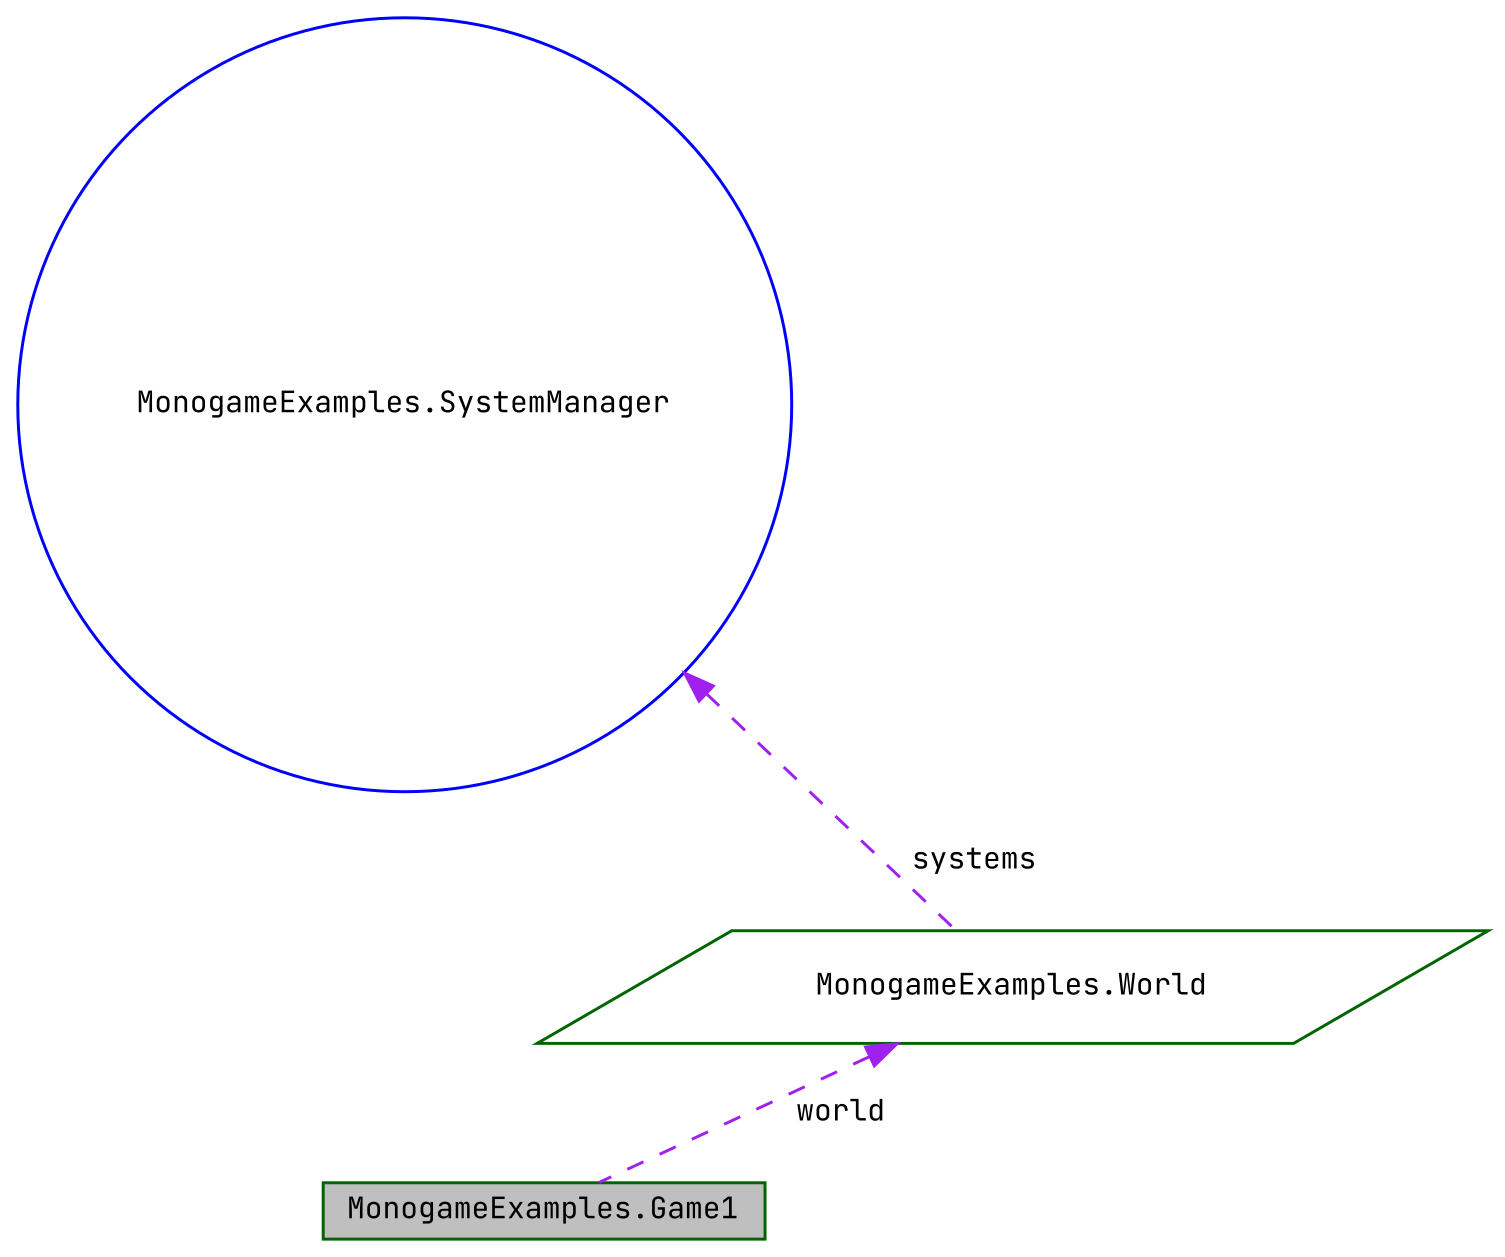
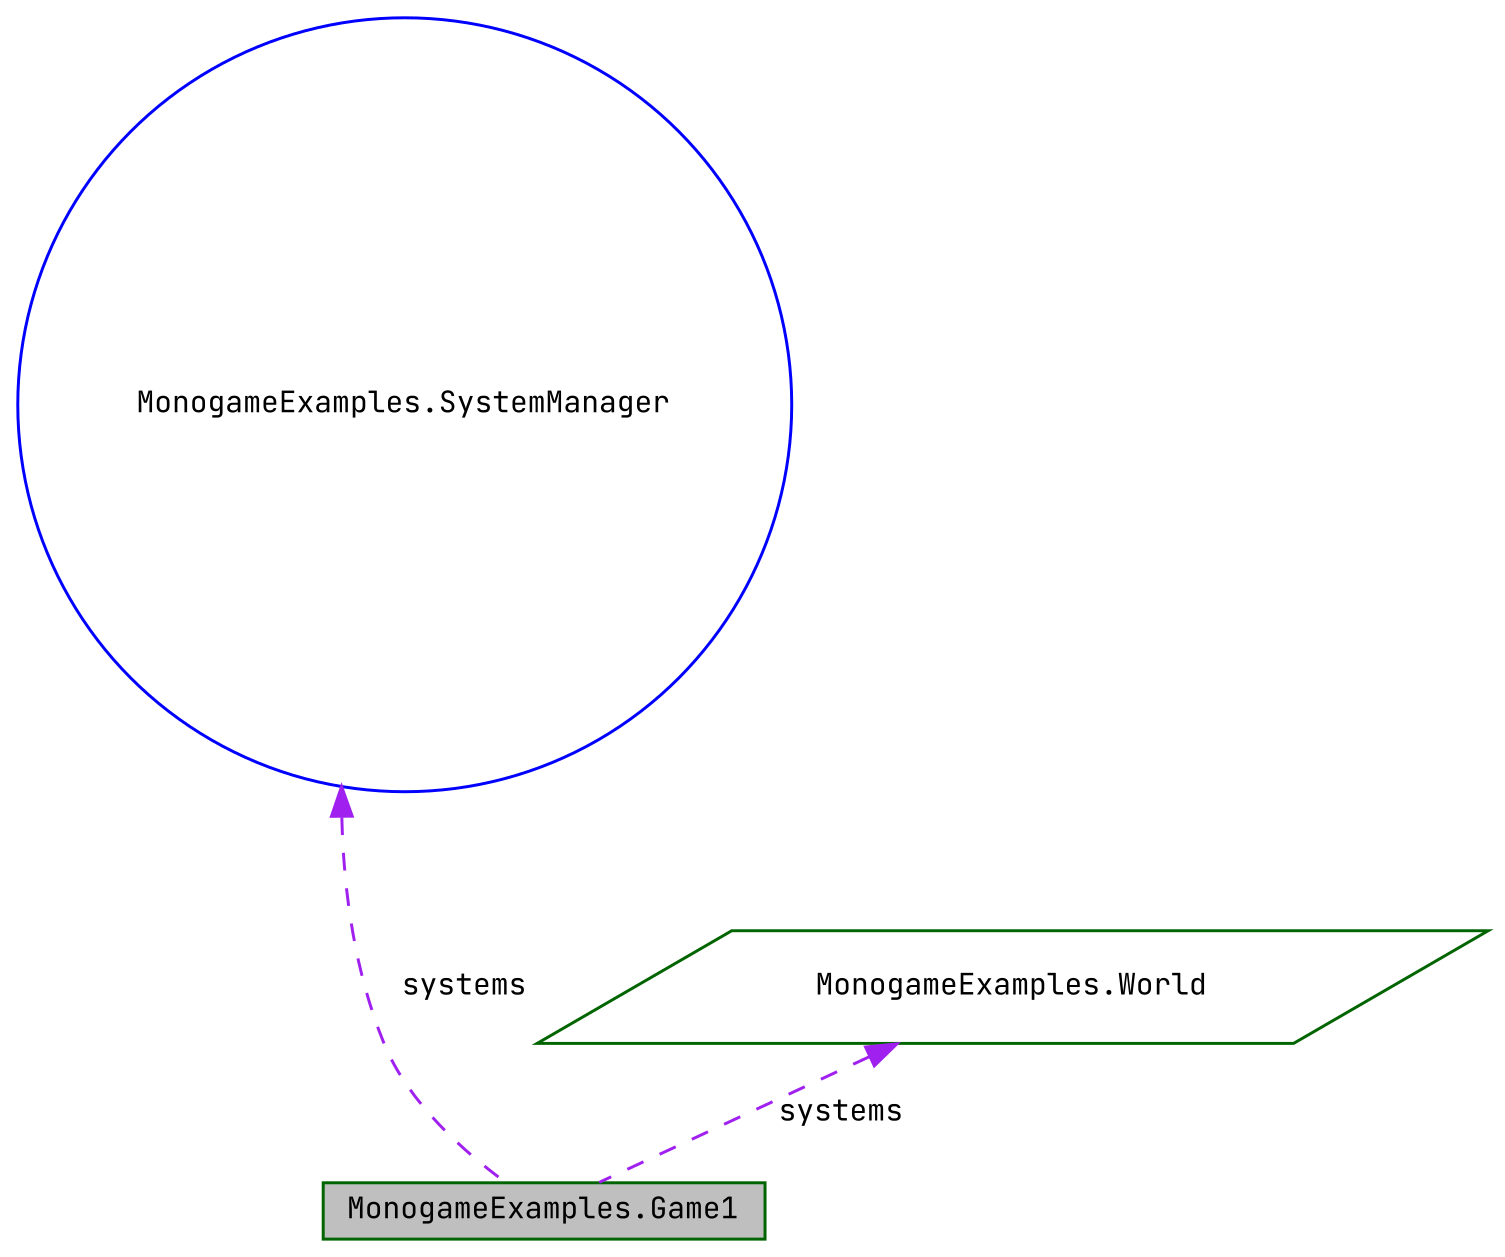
  digraph {
    fontname="JetBrains Mono"
    node [color=darkgreen fillcolor=white fontname="JetBrains Mono" fontsize=10 style=filled]
    edge [color=purple dir=back fontname="JetBrains Mono" fontsize=10 labelfontname=Helvetica labelfontsize=10 style=dashed]
    n1 [fillcolor=grey75 fontcolor=black height=0.2 label="MonogameExamples.Game1" shape=box width=0.4]
    n2 [height=0.2 label="MonogameExamples.World" shape=parallelogram width=0.4]
    n3 [color=blue height=0.2 label="MonogameExamples.SystemManager" shape=circle width=0.4]
-   n2 -> n1 [label=" world"]
-   n3 -> n2 [label=" systems"]
+   n2 -> n1 [label=" systems"]
+   n3 -> n1 [label=" systems"]
  }
